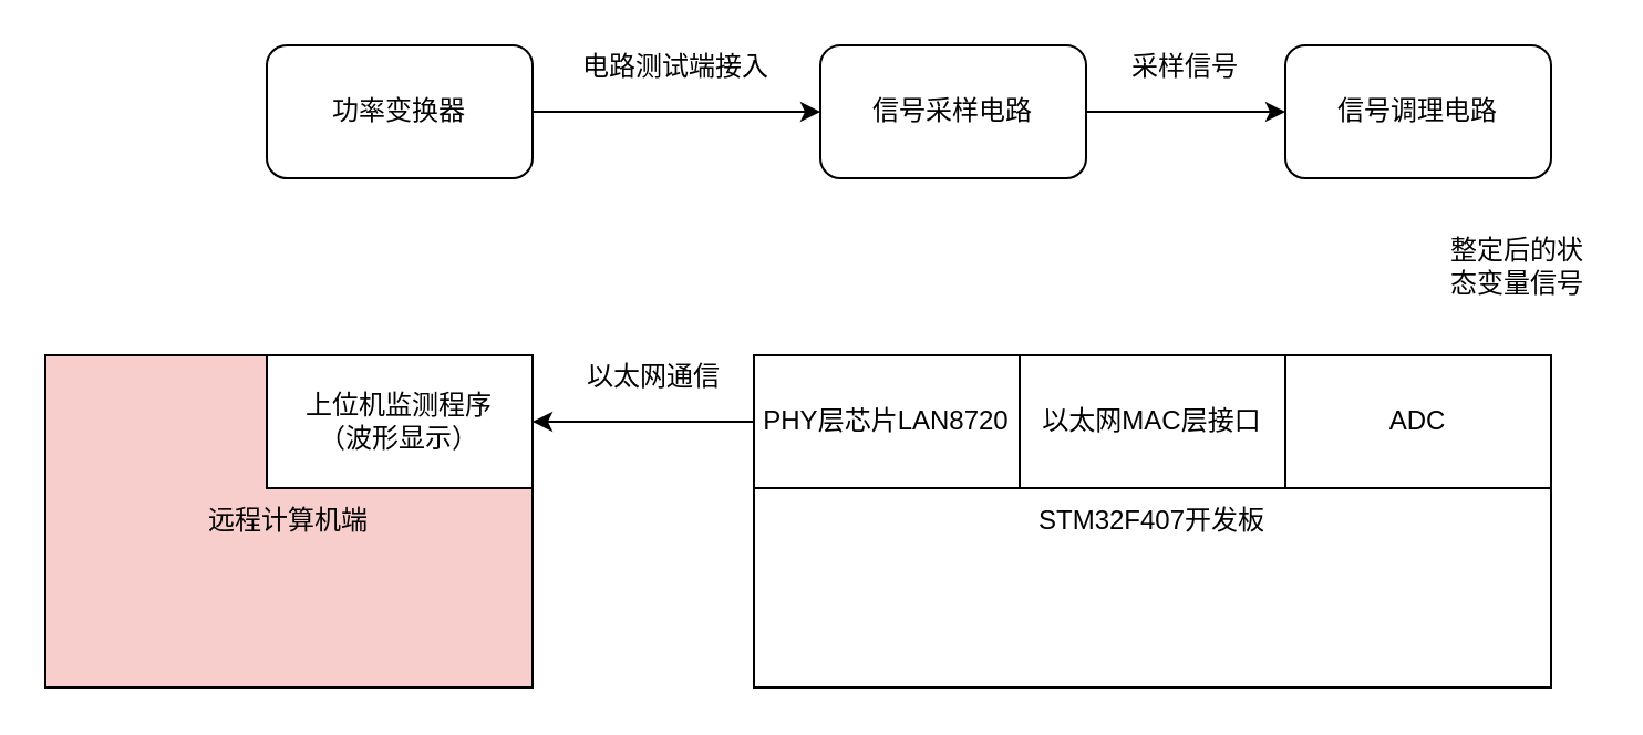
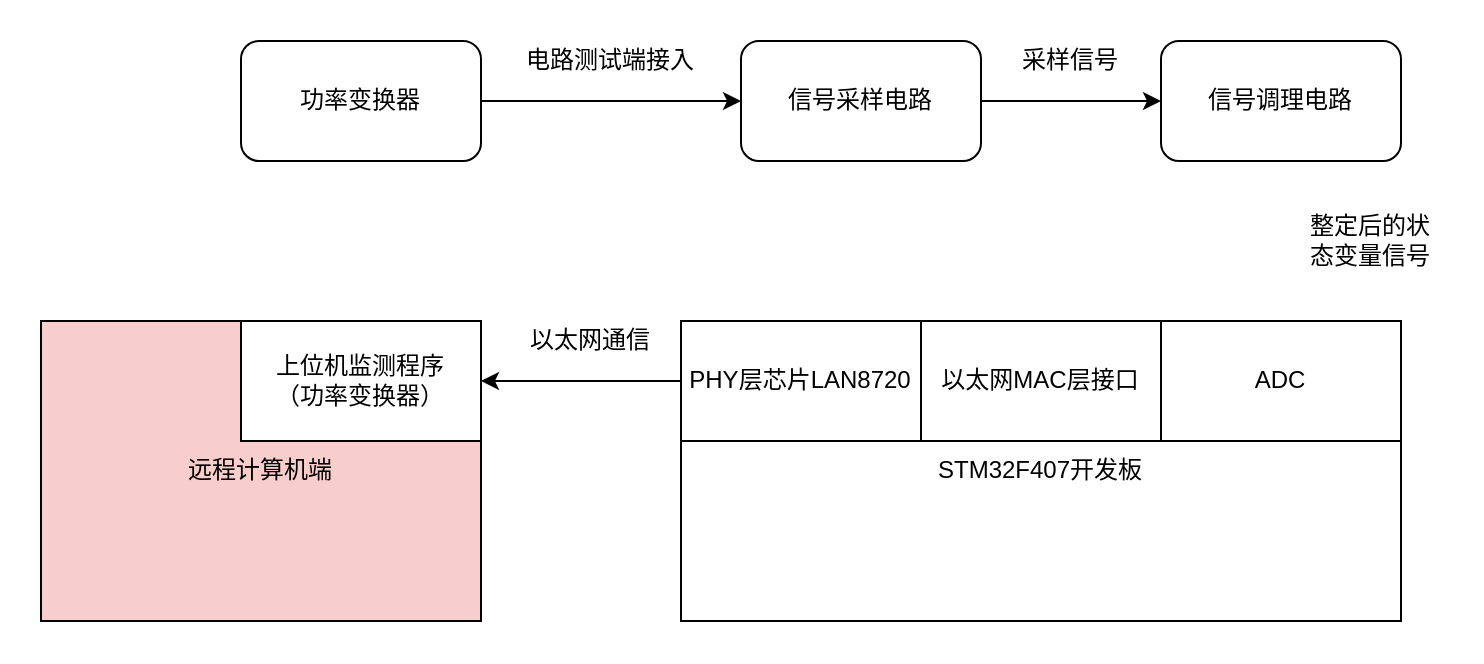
  <mxCell id="0" />
  <mxCell id="1" parent="0" />
  <mxCell id="2" value="" style="edgeStyle=orthogonalEdgeStyle;rounded=0;orthogonalLoop=1;jettySize=auto;html=1;" edge="1" parent="1" source="3" target="5"><mxGeometry relative="1" as="geometry" /></mxCell>
  <mxCell id="3" value="功率变换器" style="rounded=1;whiteSpace=wrap;html=1;" vertex="1" parent="1"><mxGeometry x="120" y="20" width="120" height="60" as="geometry" /></mxCell>
  <mxCell id="4" value="" style="edgeStyle=orthogonalEdgeStyle;rounded=0;orthogonalLoop=1;jettySize=auto;html=1;" edge="1" parent="1" source="5" target="6"><mxGeometry relative="1" as="geometry" /></mxCell>
  <mxCell id="5" value="信号采样电路" style="rounded=1;whiteSpace=wrap;html=1;" vertex="1" parent="1"><mxGeometry x="370" y="20" width="120" height="60" as="geometry" /></mxCell>
  <mxCell id="6" value="信号调理电路" style="rounded=1;whiteSpace=wrap;html=1;" vertex="1" parent="1"><mxGeometry x="580" y="20" width="120" height="60" as="geometry" /></mxCell>
  <mxCell id="7" value="STM32F407开发板" style="rounded=0;whiteSpace=wrap;html=1;" vertex="1" parent="1"><mxGeometry x="340" y="160" width="360" height="150" as="geometry" /></mxCell>
  <mxCell id="8" value="电路测试端接入" style="text;html=1;strokeColor=none;fillColor=none;align=center;verticalAlign=middle;whiteSpace=wrap;rounded=0;" vertex="1" parent="1"><mxGeometry x="260" y="20" width="90" height="20" as="geometry" /></mxCell>
  <mxCell id="9" value="ADC" style="rounded=0;whiteSpace=wrap;html=1;" vertex="1" parent="1"><mxGeometry x="580" y="160" width="120" height="60" as="geometry" /></mxCell>
  <mxCell id="10" value="以太网MAC层接口" style="rounded=0;whiteSpace=wrap;html=1;" vertex="1" parent="1"><mxGeometry x="460" y="160" width="120" height="60" as="geometry" /></mxCell>
  <mxCell id="11" style="edgeStyle=orthogonalEdgeStyle;rounded=0;orthogonalLoop=1;jettySize=auto;html=1;exitX=0;exitY=0.5;exitDx=0;exitDy=0;entryX=1;entryY=0.5;entryDx=0;entryDy=0;" edge="1" parent="1" source="12" target="15"><mxGeometry relative="1" as="geometry" /></mxCell>
  <mxCell id="12" value="PHY层芯片LAN8720" style="rounded=0;whiteSpace=wrap;html=1;" vertex="1" parent="1"><mxGeometry x="340" y="160" width="120" height="60" as="geometry" /></mxCell>
  <mxCell id="13" value="远程计算机端" style="rounded=0;whiteSpace=wrap;html=1;fillColor=#f8cecc;" vertex="1" parent="1"><mxGeometry x="20" y="160" width="220" height="150" as="geometry" /></mxCell>
  <mxCell id="14" value="以太网通信" style="text;html=1;strokeColor=none;fillColor=none;align=center;verticalAlign=middle;whiteSpace=wrap;rounded=0;" vertex="1" parent="1"><mxGeometry x="260" y="160" width="70" height="20" as="geometry" /></mxCell>
- <mxCell id="15" value="上位机监测程序&lt;br&gt;（波形显示）" style="rounded=0;whiteSpace=wrap;html=1;" vertex="1" parent="1"><mxGeometry x="120" y="160" width="120" height="60" as="geometry" /></mxCell>
+ <mxCell id="15" value="上位机监测程序&lt;br&gt;（功率变换器）" style="rounded=0;whiteSpace=wrap;html=1;" vertex="1" parent="1"><mxGeometry x="120" y="160" width="120" height="60" as="geometry" /></mxCell>
  <mxCell id="16" value="整定后的状态变量信号" style="text;html=1;strokeColor=none;fillColor=none;align=center;verticalAlign=middle;whiteSpace=wrap;rounded=0;" vertex="1" parent="1"><mxGeometry x="650" y="110" width="70" height="20" as="geometry" /></mxCell>
  <mxCell id="17" value="采样信号" style="text;html=1;strokeColor=none;fillColor=none;align=center;verticalAlign=middle;whiteSpace=wrap;rounded=0;" vertex="1" parent="1"><mxGeometry x="510" y="20" width="50" height="20" as="geometry" /></mxCell>
